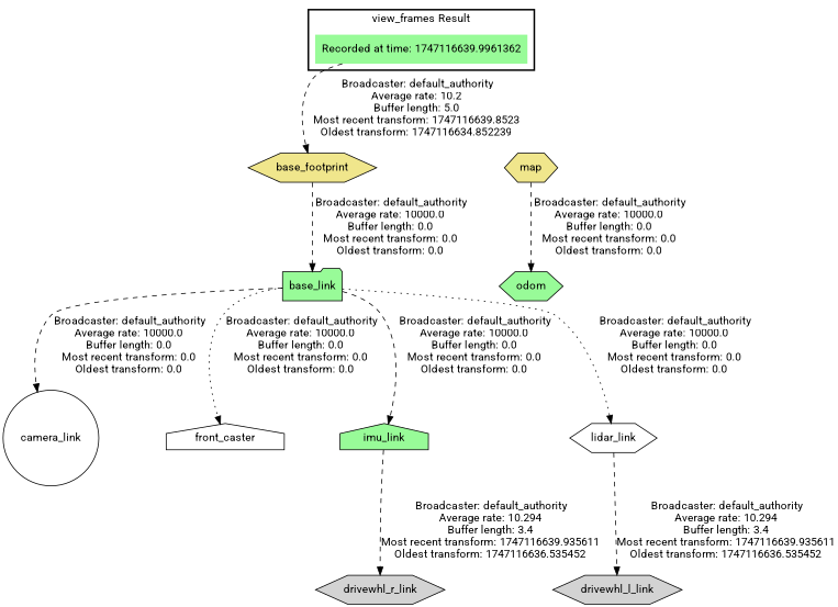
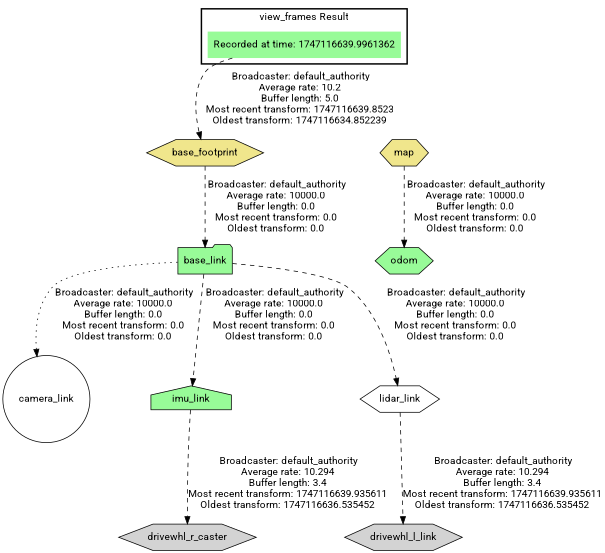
  digraph {
    fontname=Roboto
    node [fillcolor=palegreen fontname=Roboto shape=hexagon style=filled]
    edge [fontname=Roboto style=dashed]
    "Recorded at time: 1747116639.9961362" [shape=plaintext]
    base_footprint [fillcolor=khaki]
    map [fillcolor=khaki]
    base_link [shape=folder]
    camera_link [fillcolor=white shape=circle]
-   front_caster [fillcolor=white shape=house]
    imu_link [shape=house]
    lidar_link [fillcolor=white]
    odom
-   drivewhl_r_link [fillcolor=lightgrey]
+   drivewhl_r_link [fillcolor=lightgrey label=drivewhl_r_caster]
    drivewhl_l_link [fillcolor=lightgrey]
    subgraph cluster_1 {
      color=black
      label="view_frames Result"
      style=bold
      "Recorded at time: 1747116639.9961362"
    }
    "Recorded at time: 1747116639.9961362" -> base_footprint [label=" Broadcaster: default_authority\nAverage rate: 10.2\nBuffer length: 5.0\nMost recent transform: 1747116639.8523\nOldest transform: 1747116634.852239\n"]
    "Recorded at time: 1747116639.9961362" -> map [style=invis]
    base_footprint -> base_link [label=" Broadcaster: default_authority\nAverage rate: 10000.0\nBuffer length: 0.0\nMost recent transform: 0.0\nOldest transform: 0.0\n"]
    map -> odom [label=" Broadcaster: default_authority\nAverage rate: 10000.0\nBuffer length: 0.0\nMost recent transform: 0.0\nOldest transform: 0.0\n"]
-   base_link -> camera_link [label=" Broadcaster: default_authority\nAverage rate: 10000.0\nBuffer length: 0.0\nMost recent transform: 0.0\nOldest transform: 0.0\n"]
-   base_link -> front_caster [label=" Broadcaster: default_authority\nAverage rate: 10000.0\nBuffer length: 0.0\nMost recent transform: 0.0\nOldest transform: 0.0\n" style=dotted]
+   base_link -> camera_link [label=" Broadcaster: default_authority\nAverage rate: 10000.0\nBuffer length: 0.0\nMost recent transform: 0.0\nOldest transform: 0.0\n" style=dotted]
    base_link -> imu_link [label=" Broadcaster: default_authority\nAverage rate: 10000.0\nBuffer length: 0.0\nMost recent transform: 0.0\nOldest transform: 0.0\n"]
-   base_link -> lidar_link [label=" Broadcaster: default_authority\nAverage rate: 10000.0\nBuffer length: 0.0\nMost recent transform: 0.0\nOldest transform: 0.0\n" style=dotted]
+   base_link -> lidar_link [label=" Broadcaster: default_authority\nAverage rate: 10000.0\nBuffer length: 0.0\nMost recent transform: 0.0\nOldest transform: 0.0\n"]
    imu_link -> drivewhl_r_link [label=" Broadcaster: default_authority\nAverage rate: 10.294\nBuffer length: 3.4\nMost recent transform: 1747116639.935611\nOldest transform: 1747116636.535452\n"]
    lidar_link -> drivewhl_l_link [label=" Broadcaster: default_authority\nAverage rate: 10.294\nBuffer length: 3.4\nMost recent transform: 1747116639.935611\nOldest transform: 1747116636.535452\n"]
  }
